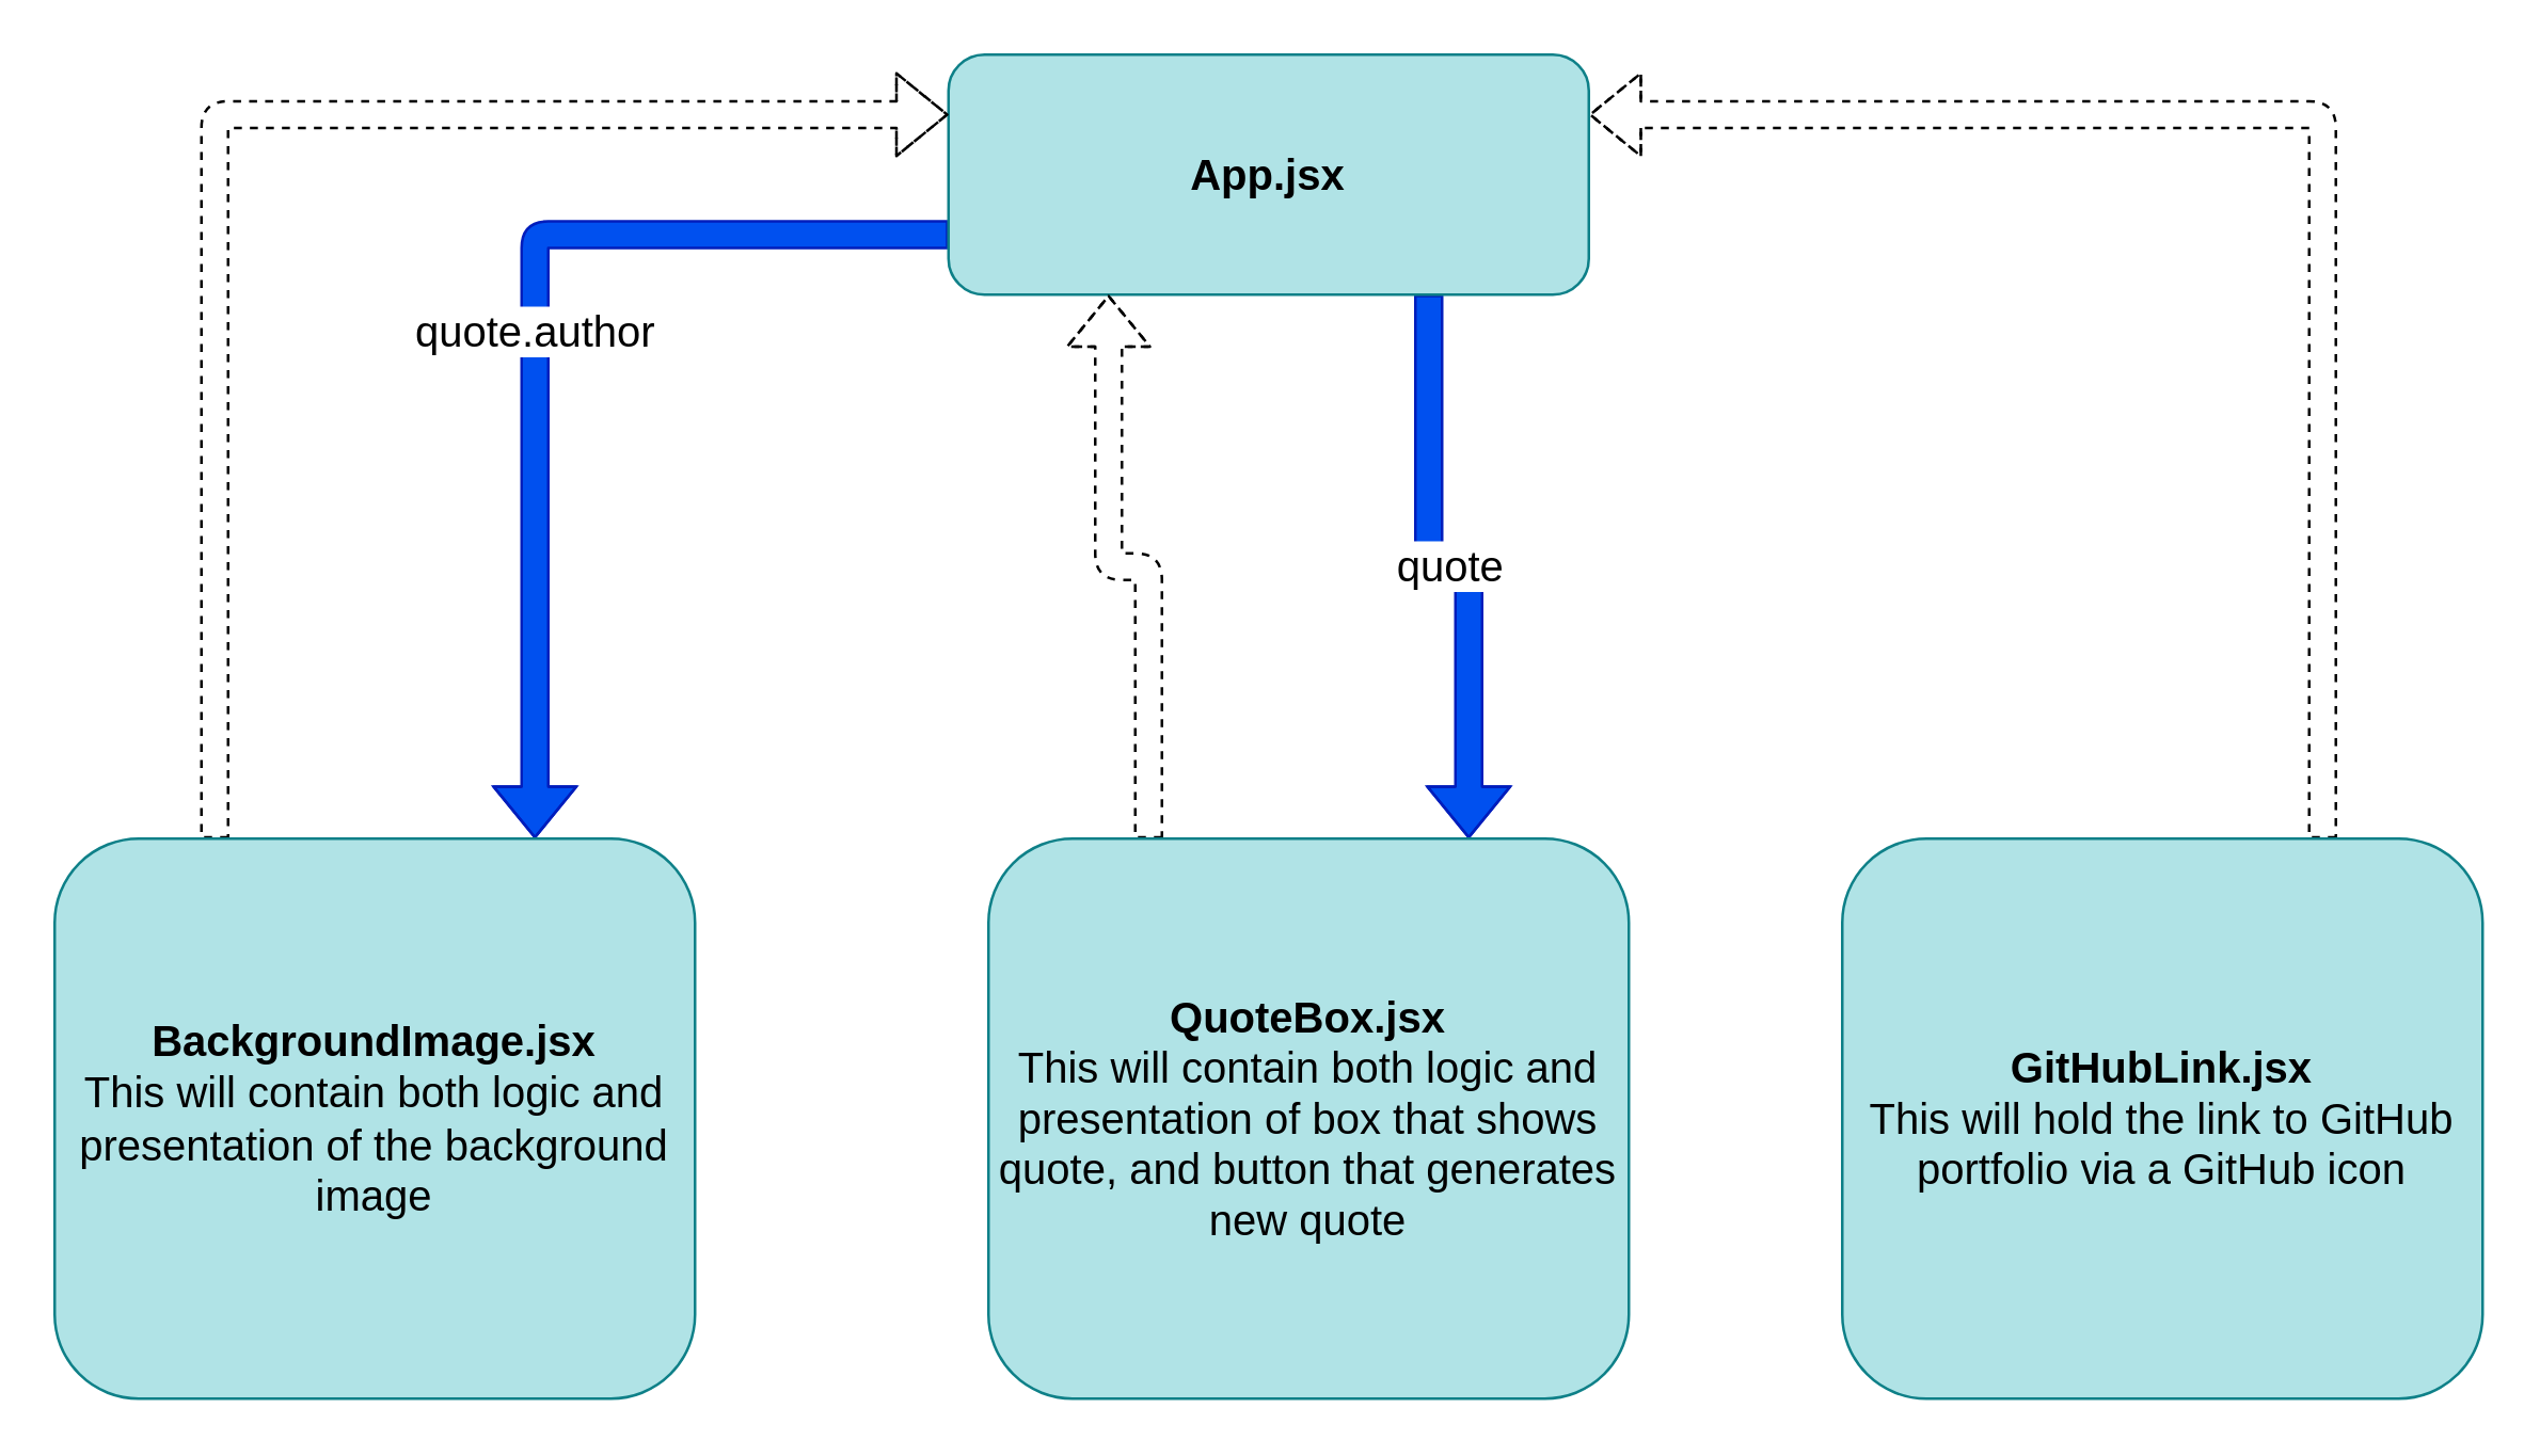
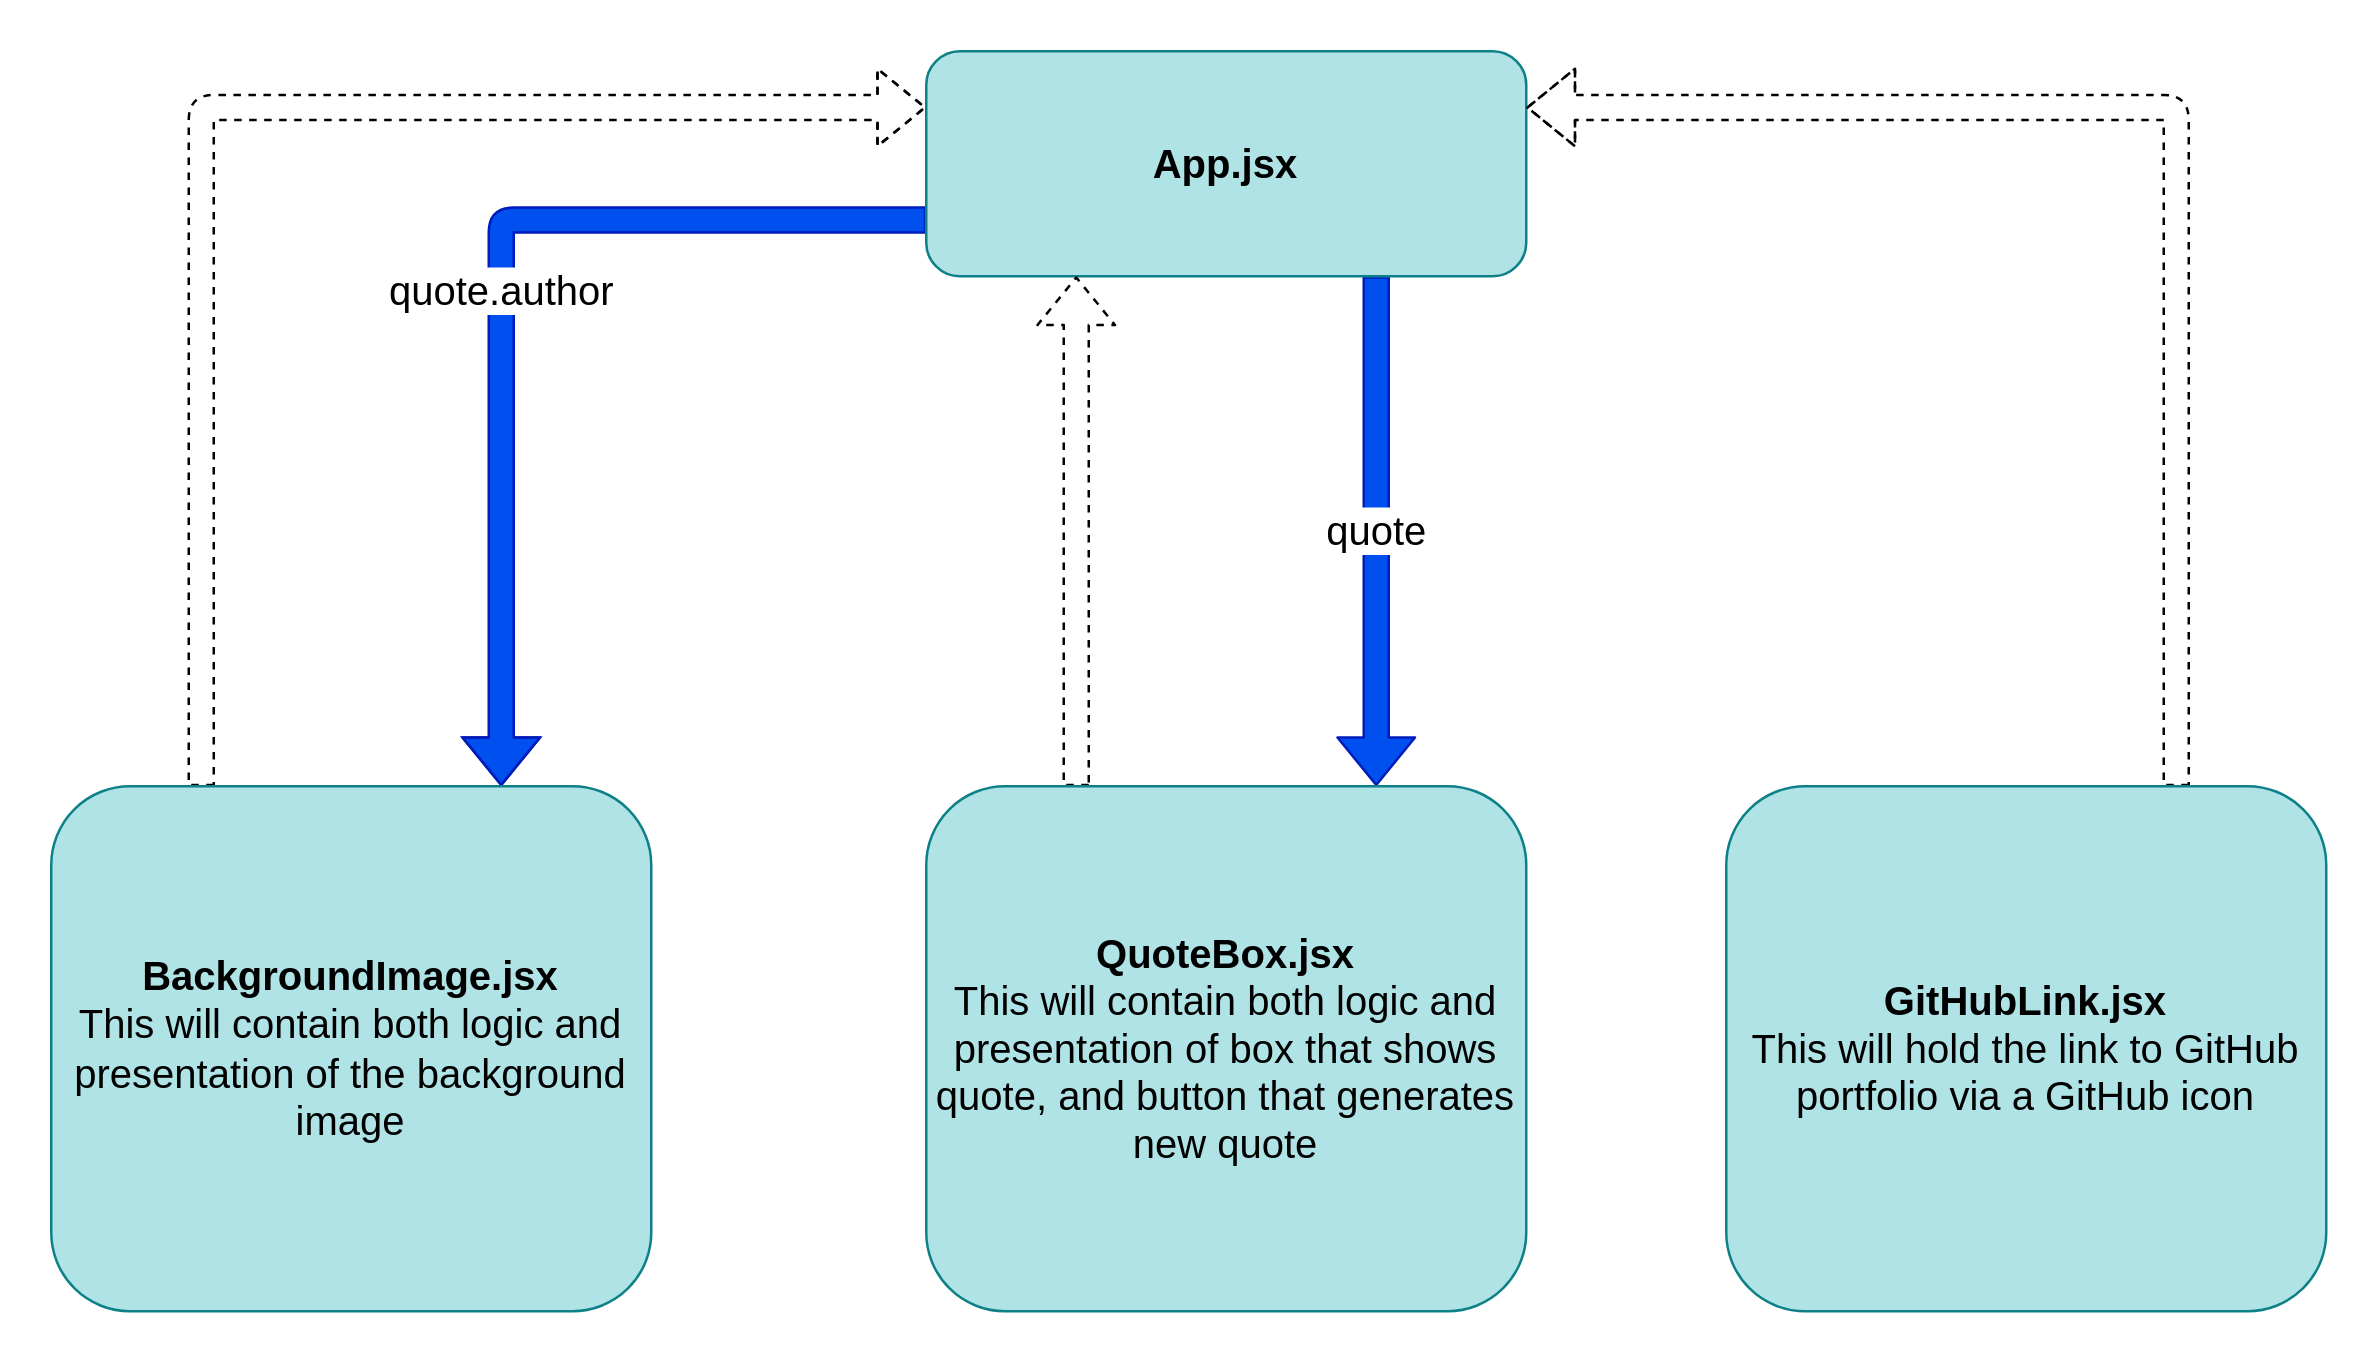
  <mxCell id="0" />
  <mxCell id="1" parent="0" />
  <mxCell id="2" value="quote.author" style="edgeStyle=orthogonalEdgeStyle;rounded=1;hachureGap=4;orthogonalLoop=1;jettySize=auto;html=1;exitX=0;exitY=0.75;exitDx=0;exitDy=0;fontFamily=Helvetica;fontSize=16;fontColor=default;entryX=0.75;entryY=0;entryDx=0;entryDy=0;fillColor=#0050ef;strokeColor=#001DBC;shape=flexArrow;" edge="1" parent="1" source="4" target="6"><mxGeometry relative="1" as="geometry" /></mxCell>
  <mxCell id="3" value="quote" style="edgeStyle=orthogonalEdgeStyle;rounded=1;hachureGap=4;orthogonalLoop=1;jettySize=auto;html=1;exitX=0.75;exitY=1;exitDx=0;exitDy=0;fontFamily=Helvetica;fontSize=16;fontColor=default;entryX=0.75;entryY=0;entryDx=0;entryDy=0;fillColor=#0050ef;strokeColor=#001DBC;shape=flexArrow;" edge="1" parent="1" source="4" target="8"><mxGeometry relative="1" as="geometry"><mxPoint x="430" y="234" as="sourcePoint" /></mxGeometry></mxCell>
- <mxCell id="4" value="&lt;b style=&quot;font-size: 16px;&quot;&gt;App.jsx&lt;/b&gt;" style="rounded=1;whiteSpace=wrap;html=1;hachureGap=4;fontFamily=Helvetica;fontSize=16;fillColor=#b0e3e6;strokeColor=#0e8088;" vertex="1" parent="1"><mxGeometry x="355" y="20" width="240" height="90" as="geometry" /></mxCell>
+ <mxCell id="4" value="&lt;b style=&quot;font-size: 16px;&quot;&gt;App.jsx&lt;/b&gt;" style="rounded=1;whiteSpace=wrap;html=1;hachureGap=4;fontFamily=Helvetica;fontSize=16;fillColor=#b0e3e6;strokeColor=#0e8088;" vertex="1" parent="1"><mxGeometry x="370" y="20" width="240" height="90" as="geometry" /></mxCell>
  <mxCell id="5" value="" style="edgeStyle=orthogonalEdgeStyle;rounded=1;hachureGap=4;orthogonalLoop=1;jettySize=auto;html=1;exitX=0.25;exitY=0;exitDx=0;exitDy=0;entryX=0;entryY=0.25;entryDx=0;entryDy=0;fontFamily=Helvetica;fontSize=16;fontColor=default;dashed=1;shape=flexArrow;" edge="1" parent="1" source="6" target="4"><mxGeometry relative="1" as="geometry" /></mxCell>
  <mxCell id="6" value="&lt;b style=&quot;font-size: 16px;&quot;&gt;BackgroundImage.jsx&lt;/b&gt;&lt;br style=&quot;font-size: 16px;&quot;&gt;This will contain both logic and presentation of the background image" style="rounded=1;whiteSpace=wrap;html=1;hachureGap=4;fontFamily=Helvetica;fontSize=16;fillColor=#b0e3e6;strokeColor=#0e8088;" vertex="1" parent="1"><mxGeometry x="20" y="314" width="240" height="210" as="geometry" /></mxCell>
  <mxCell id="7" value="" style="edgeStyle=orthogonalEdgeStyle;rounded=1;hachureGap=4;orthogonalLoop=1;jettySize=auto;html=1;exitX=0.25;exitY=0;exitDx=0;exitDy=0;entryX=0.25;entryY=1;entryDx=0;entryDy=0;fontFamily=Helvetica;fontSize=16;fontColor=default;dashed=1;shape=flexArrow;" edge="1" parent="1" source="8" target="4"><mxGeometry relative="1" as="geometry"><mxPoint x="550" y="234" as="targetPoint" /></mxGeometry></mxCell>
  <mxCell id="8" value="&lt;b style=&quot;font-size: 16px;&quot;&gt;QuoteBox.jsx&lt;/b&gt;&lt;br style=&quot;font-size: 16px;&quot;&gt;This will contain both logic and presentation of box that shows quote, and button that generates new quote" style="rounded=1;whiteSpace=wrap;html=1;hachureGap=4;fontFamily=Helvetica;fontSize=16;fillColor=#b0e3e6;strokeColor=#0e8088;" vertex="1" parent="1"><mxGeometry x="370" y="314" width="240" height="210" as="geometry" /></mxCell>
  <mxCell id="9" value="" style="edgeStyle=orthogonalEdgeStyle;rounded=1;hachureGap=4;orthogonalLoop=1;jettySize=auto;html=1;exitX=0.75;exitY=0;exitDx=0;exitDy=0;entryX=1;entryY=0.25;entryDx=0;entryDy=0;fontFamily=Helvetica;fontSize=16;fontColor=default;dashed=1;shape=flexArrow;" edge="1" parent="1" source="10" target="4"><mxGeometry relative="1" as="geometry" /></mxCell>
  <mxCell id="10" value="&lt;b style=&quot;font-size: 16px;&quot;&gt;GitHubLink.jsx&lt;/b&gt;&lt;br style=&quot;font-size: 16px;&quot;&gt;This will hold the link to GitHub portfolio via a GitHub icon" style="rounded=1;whiteSpace=wrap;html=1;hachureGap=4;fontFamily=Helvetica;fontSize=16;fillColor=#b0e3e6;strokeColor=#0e8088;" vertex="1" parent="1"><mxGeometry x="690" y="314" width="240" height="210" as="geometry" /></mxCell>
